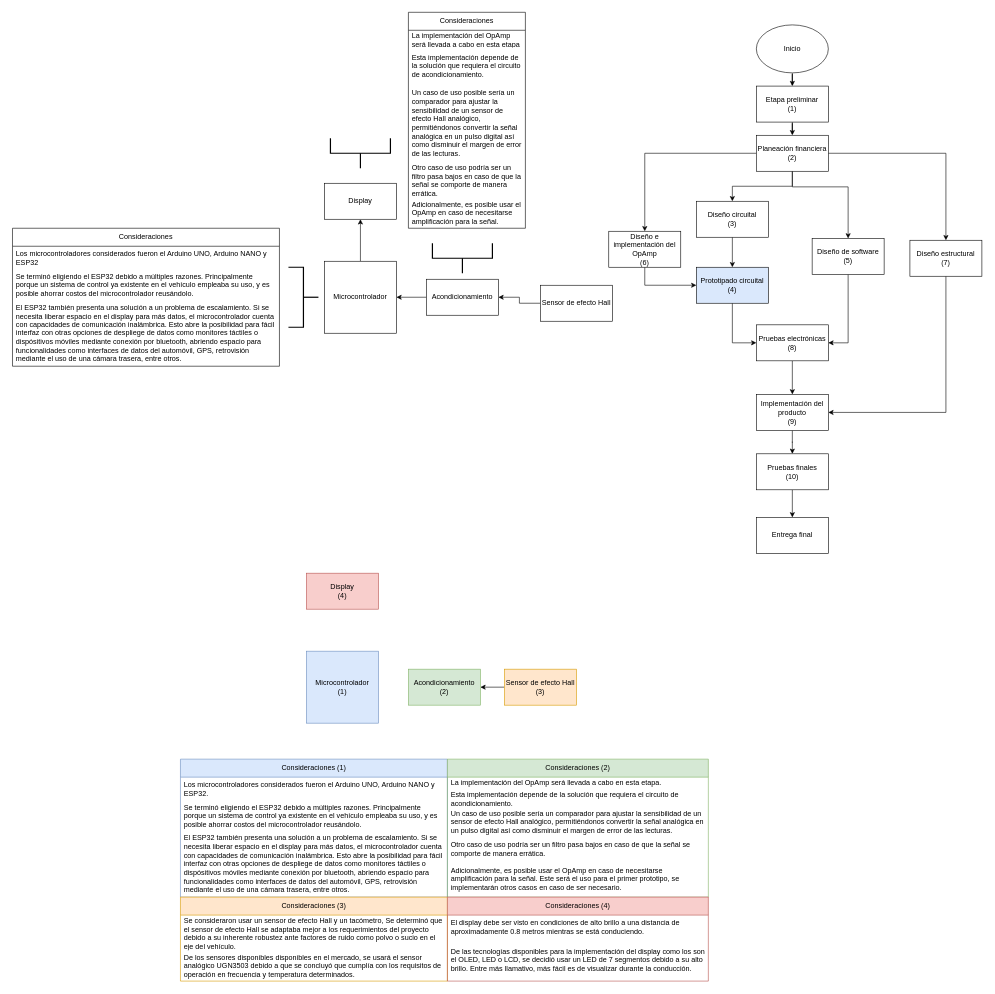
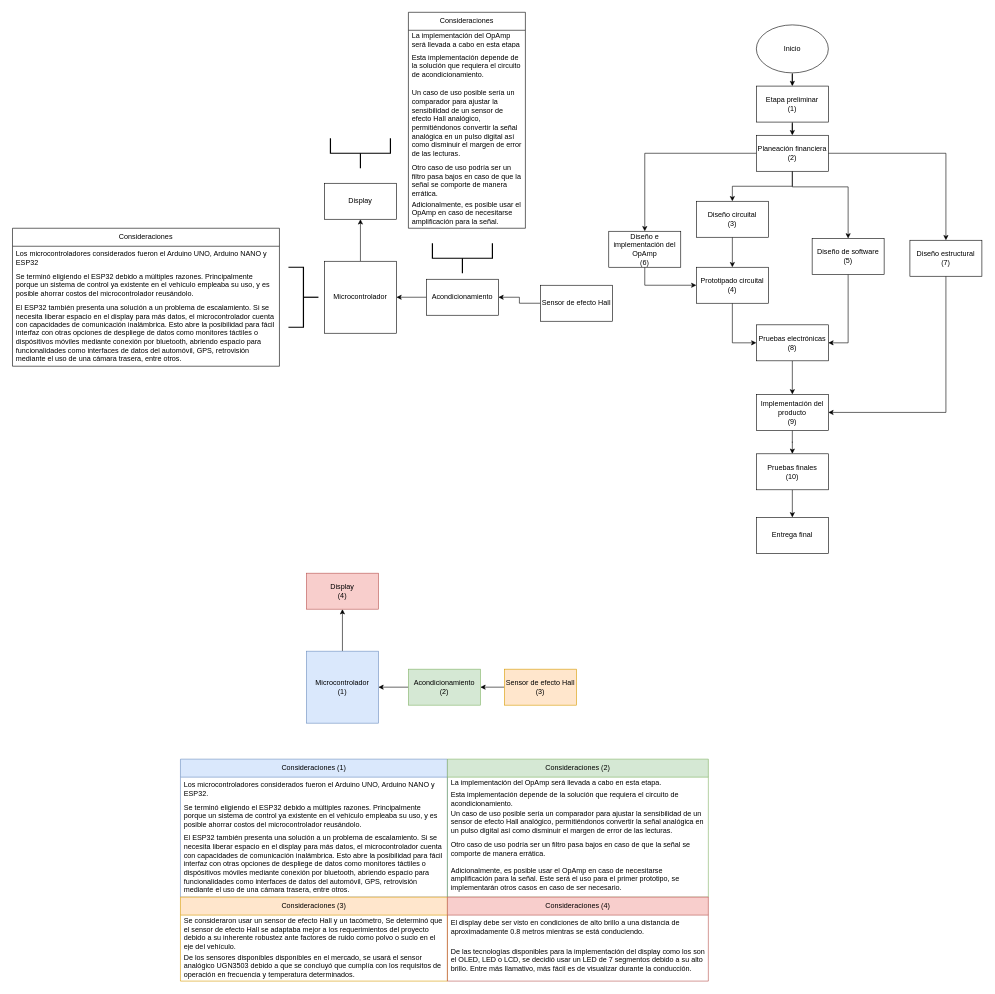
  <mxCell id="0" />
  <mxCell id="1" parent="0" />
  <mxCell id="2" style="edgeStyle=orthogonalEdgeStyle;rounded=0;orthogonalLoop=1;jettySize=auto;html=1;exitX=0.5;exitY=1;exitDx=0;exitDy=0;" edge="1" parent="1" source="3" target="60"><mxGeometry relative="1" as="geometry" /></mxCell>
  <mxCell id="3" value="Etapa preliminar&lt;div&gt;(1)&lt;/div&gt;" style="rounded=0;whiteSpace=wrap;html=1;" vertex="1" parent="1"><mxGeometry x="1260" y="143" width="120" height="60" as="geometry" /></mxCell>
  <mxCell id="4" style="edgeStyle=orthogonalEdgeStyle;rounded=0;orthogonalLoop=1;jettySize=auto;html=1;entryX=1;entryY=0.5;entryDx=0;entryDy=0;" edge="1" parent="1" source="5" target="64"><mxGeometry relative="1" as="geometry"><mxPoint x="1420" y="445" as="targetPoint" /></mxGeometry></mxCell>
  <mxCell id="5" value="Diseño de software&lt;div&gt;(5)&lt;/div&gt;" style="rounded=0;whiteSpace=wrap;html=1;" vertex="1" parent="1"><mxGeometry x="1353" y="397" width="120" height="60" as="geometry" /></mxCell>
  <mxCell id="6" style="edgeStyle=orthogonalEdgeStyle;rounded=0;orthogonalLoop=1;jettySize=auto;html=1;entryX=0.5;entryY=0;entryDx=0;entryDy=0;" edge="1" parent="1" source="7" target="9"><mxGeometry relative="1" as="geometry" /></mxCell>
  <mxCell id="7" value="Diseño circuital&lt;div&gt;(3)&lt;/div&gt;" style="rounded=0;whiteSpace=wrap;html=1;" vertex="1" parent="1"><mxGeometry x="1160" y="335" width="120" height="60" as="geometry" /></mxCell>
  <mxCell id="8" style="edgeStyle=orthogonalEdgeStyle;rounded=0;orthogonalLoop=1;jettySize=auto;html=1;entryX=0;entryY=0.5;entryDx=0;entryDy=0;" edge="1" parent="1" source="9" target="64"><mxGeometry relative="1" as="geometry" /></mxCell>
- <mxCell id="9" value="Prototipado circuital&lt;div&gt;(4)&lt;/div&gt;" style="rounded=0;whiteSpace=wrap;html=1;fillColor=#dae8fc;" vertex="1" parent="1"><mxGeometry x="1160" y="445" width="120" height="60" as="geometry" /></mxCell>
+ <mxCell id="9" value="Prototipado circuital&lt;div&gt;(4)&lt;/div&gt;" style="rounded=0;whiteSpace=wrap;html=1;" vertex="1" parent="1"><mxGeometry x="1160" y="445" width="120" height="60" as="geometry" /></mxCell>
  <mxCell id="10" style="edgeStyle=orthogonalEdgeStyle;rounded=0;orthogonalLoop=1;jettySize=auto;html=1;entryX=0.5;entryY=0;entryDx=0;entryDy=0;" edge="1" parent="1" source="11" target="12"><mxGeometry relative="1" as="geometry" /></mxCell>
  <mxCell id="11" value="Pruebas finales&lt;div&gt;(10)&lt;/div&gt;" style="rounded=0;whiteSpace=wrap;html=1;" vertex="1" parent="1"><mxGeometry x="1260" y="756" width="120" height="60" as="geometry" /></mxCell>
  <mxCell id="12" value="Entrega final" style="rounded=0;whiteSpace=wrap;html=1;" vertex="1" parent="1"><mxGeometry x="1260" y="862" width="120" height="60" as="geometry" /></mxCell>
  <mxCell id="13" style="edgeStyle=orthogonalEdgeStyle;rounded=0;orthogonalLoop=1;jettySize=auto;html=1;entryX=0.5;entryY=1;entryDx=0;entryDy=0;" edge="1" parent="1" source="14" target="15"><mxGeometry relative="1" as="geometry" /></mxCell>
  <mxCell id="14" value="Microcontrolador" style="rounded=0;whiteSpace=wrap;html=1;" vertex="1" parent="1"><mxGeometry x="540" y="435" width="120" height="120" as="geometry" /></mxCell>
  <mxCell id="15" value="Display" style="rounded=0;whiteSpace=wrap;html=1;" vertex="1" parent="1"><mxGeometry x="540" y="305" width="120" height="60" as="geometry" /></mxCell>
  <mxCell id="16" style="edgeStyle=orthogonalEdgeStyle;rounded=0;orthogonalLoop=1;jettySize=auto;html=1;entryX=1;entryY=0.5;entryDx=0;entryDy=0;" edge="1" parent="1" source="17" target="14"><mxGeometry relative="1" as="geometry" /></mxCell>
  <mxCell id="17" value="Acondicionamiento" style="rounded=0;whiteSpace=wrap;html=1;" vertex="1" parent="1"><mxGeometry x="710" y="465" width="120" height="60" as="geometry" /></mxCell>
  <mxCell id="18" style="edgeStyle=orthogonalEdgeStyle;rounded=0;orthogonalLoop=1;jettySize=auto;html=1;entryX=1;entryY=0.5;entryDx=0;entryDy=0;" edge="1" parent="1" source="19" target="17"><mxGeometry relative="1" as="geometry" /></mxCell>
  <mxCell id="19" value="Sensor de efecto Hall" style="rounded=0;whiteSpace=wrap;html=1;" vertex="1" parent="1"><mxGeometry x="900" y="475" width="120" height="60" as="geometry" /></mxCell>
  <mxCell id="20" value="Consideraciones" style="swimlane;fontStyle=0;childLayout=stackLayout;horizontal=1;startSize=30;horizontalStack=0;resizeParent=1;resizeParentMax=0;resizeLast=0;collapsible=1;marginBottom=0;whiteSpace=wrap;html=1;" vertex="1" parent="1"><mxGeometry x="20" y="380" width="445" height="230" as="geometry"><mxRectangle x="-325" y="480" width="130" height="30" as="alternateBounds" /></mxGeometry></mxCell>
  <mxCell id="21" value="Los microcontroladores considerados fueron el Arduino UNO, Arduino NANO y ESP32" style="text;strokeColor=none;fillColor=none;align=left;verticalAlign=middle;spacingLeft=4;spacingRight=4;overflow=hidden;points=[[0,0.5],[1,0.5]];portConstraint=eastwest;rotatable=0;whiteSpace=wrap;html=1;" vertex="1" parent="20"><mxGeometry y="30" width="445" height="40" as="geometry" /></mxCell>
  <mxCell id="22" value="Se terminó eligiendo el ESP32 debido a múltiples razones. Principalmente porque un sistema de control ya existente en el vehículo empleaba su uso, y es posible ahorrar costos del microcontrolador reusándolo." style="text;strokeColor=none;fillColor=none;align=left;verticalAlign=middle;spacingLeft=4;spacingRight=4;overflow=hidden;points=[[0,0.5],[1,0.5]];portConstraint=eastwest;rotatable=0;whiteSpace=wrap;html=1;" vertex="1" parent="20"><mxGeometry y="70" width="445" height="50" as="geometry" /></mxCell>
  <mxCell id="23" value="El ESP32 también presenta una solución a un problema de escalamiento. Si se necesita liberar espacio en el display para más datos, el microcontrolador cuenta con capacidades de comunicación inalámbrica. Esto abre la posibilidad para fácil interfaz con otras opciones de despliege de datos como monitores táctiles o dispósitivos móviles mediante conexión por bluetooth, abriendo espacio para funcionalidades como interfaces de datos del automóvil, GPS, retrovisión mediante el uso de una cámara trasera, entre otros." style="text;strokeColor=none;fillColor=none;align=left;verticalAlign=middle;spacingLeft=4;spacingRight=4;overflow=hidden;points=[[0,0.5],[1,0.5]];portConstraint=eastwest;rotatable=0;whiteSpace=wrap;html=1;" vertex="1" parent="20"><mxGeometry y="120" width="445" height="110" as="geometry" /></mxCell>
  <mxCell id="24" value="" style="strokeWidth=2;html=1;shape=mxgraph.flowchart.annotation_2;align=left;labelPosition=right;pointerEvents=1;direction=west;" vertex="1" parent="1"><mxGeometry x="480" y="445" width="50" height="100" as="geometry" /></mxCell>
  <mxCell id="25" value="Consideraciones" style="swimlane;fontStyle=0;childLayout=stackLayout;horizontal=1;startSize=30;horizontalStack=0;resizeParent=1;resizeParentMax=0;resizeLast=0;collapsible=1;marginBottom=0;whiteSpace=wrap;html=1;" vertex="1" parent="1"><mxGeometry x="680" y="20" width="195" height="360" as="geometry"><mxRectangle x="-155" y="480" width="130" height="30" as="alternateBounds" /></mxGeometry></mxCell>
  <mxCell id="26" value="La implementación del OpAmp será llevada a cabo en esta etapa" style="text;strokeColor=none;fillColor=none;align=left;verticalAlign=middle;spacingLeft=4;spacingRight=4;overflow=hidden;points=[[0,0.5],[1,0.5]];portConstraint=eastwest;rotatable=0;whiteSpace=wrap;html=1;" vertex="1" parent="25"><mxGeometry y="30" width="195" height="30" as="geometry" /></mxCell>
  <mxCell id="27" value="Esta implementación depende de la solución que requiera el circuito de acondicionamiento." style="text;strokeColor=none;fillColor=none;align=left;verticalAlign=middle;spacingLeft=4;spacingRight=4;overflow=hidden;points=[[0,0.5],[1,0.5]];portConstraint=eastwest;rotatable=0;whiteSpace=wrap;html=1;" vertex="1" parent="25"><mxGeometry y="60" width="195" height="60" as="geometry" /></mxCell>
  <mxCell id="28" value="Un caso de uso posible sería un comparador para ajustar la sensibilidad de un sensor de efecto Hall analógico, permitiéndonos convertir la señal analógica en un pulso digital así como disminuir el margen de error de las lecturas." style="text;strokeColor=none;fillColor=none;align=left;verticalAlign=middle;spacingLeft=4;spacingRight=4;overflow=hidden;points=[[0,0.5],[1,0.5]];portConstraint=eastwest;rotatable=0;whiteSpace=wrap;html=1;" vertex="1" parent="25"><mxGeometry y="120" width="195" height="130" as="geometry" /></mxCell>
  <mxCell id="29" value="Otro caso de uso podría ser un filtro pasa bajos en caso de que la señal se comporte de manera errática." style="text;strokeColor=none;fillColor=none;align=left;verticalAlign=middle;spacingLeft=4;spacingRight=4;overflow=hidden;points=[[0,0.5],[1,0.5]];portConstraint=eastwest;rotatable=0;whiteSpace=wrap;html=1;" vertex="1" parent="25"><mxGeometry y="250" width="195" height="60" as="geometry" /></mxCell>
  <mxCell id="30" value="Adicionalmente, es posible usar el OpAmp en caso de necesitarse amplificación para la señal." style="text;strokeColor=none;fillColor=none;align=left;verticalAlign=middle;spacingLeft=4;spacingRight=4;overflow=hidden;points=[[0,0.5],[1,0.5]];portConstraint=eastwest;rotatable=0;whiteSpace=wrap;html=1;" vertex="1" parent="25"><mxGeometry y="310" width="195" height="50" as="geometry" /></mxCell>
  <mxCell id="31" value="" style="strokeWidth=2;html=1;shape=mxgraph.flowchart.annotation_2;align=left;labelPosition=right;pointerEvents=1;direction=north;" vertex="1" parent="1"><mxGeometry x="720" y="405" width="100" height="50" as="geometry" /></mxCell>
  <mxCell id="32" value="" style="strokeWidth=2;html=1;shape=mxgraph.flowchart.annotation_2;align=left;labelPosition=right;pointerEvents=1;direction=north;" vertex="1" parent="1"><mxGeometry x="550" y="230" width="100" height="50" as="geometry" /></mxCell>
+ <mxCell id="33" style="edgeStyle=orthogonalEdgeStyle;rounded=0;orthogonalLoop=1;jettySize=auto;html=1;entryX=0.5;entryY=1;entryDx=0;entryDy=0;" edge="1" parent="1" source="34" target="35"><mxGeometry relative="1" as="geometry" /></mxCell>
  <mxCell id="34" value="Microcontrolador&lt;div&gt;(1)&lt;/div&gt;" style="rounded=0;whiteSpace=wrap;html=1;fillColor=#dae8fc;strokeColor=#6c8ebf;" vertex="1" parent="1"><mxGeometry x="510" y="1085" width="120" height="120" as="geometry" /></mxCell>
  <mxCell id="35" value="Display&lt;div&gt;(4)&lt;/div&gt;" style="rounded=0;whiteSpace=wrap;html=1;fillColor=#f8cecc;strokeColor=#b85450;" vertex="1" parent="1"><mxGeometry x="510" y="955" width="120" height="60" as="geometry" /></mxCell>
+ <mxCell id="36" style="edgeStyle=orthogonalEdgeStyle;rounded=0;orthogonalLoop=1;jettySize=auto;html=1;entryX=1;entryY=0.5;entryDx=0;entryDy=0;" edge="1" parent="1" source="37" target="34"><mxGeometry relative="1" as="geometry" /></mxCell>
  <mxCell id="37" value="Acondicionamiento&lt;div&gt;(2)&lt;/div&gt;" style="rounded=0;whiteSpace=wrap;html=1;fillColor=#d5e8d4;strokeColor=#82b366;" vertex="1" parent="1"><mxGeometry x="680" y="1115" width="120" height="60" as="geometry" /></mxCell>
  <mxCell id="38" style="edgeStyle=orthogonalEdgeStyle;rounded=0;orthogonalLoop=1;jettySize=auto;html=1;entryX=1;entryY=0.5;entryDx=0;entryDy=0;" edge="1" parent="1" source="39" target="37"><mxGeometry relative="1" as="geometry" /></mxCell>
  <mxCell id="39" value="Sensor de efecto Hall&lt;div&gt;(3)&lt;/div&gt;" style="rounded=0;whiteSpace=wrap;html=1;fillColor=#ffe6cc;strokeColor=#d79b00;" vertex="1" parent="1"><mxGeometry x="840" y="1115" width="120" height="60" as="geometry" /></mxCell>
  <mxCell id="40" value="Consideraciones (1)" style="swimlane;fontStyle=0;childLayout=stackLayout;horizontal=1;startSize=30;horizontalStack=0;resizeParent=1;resizeParentMax=0;resizeLast=0;collapsible=1;marginBottom=0;whiteSpace=wrap;html=1;fillColor=#dae8fc;strokeColor=#6c8ebf;" vertex="1" parent="1"><mxGeometry x="300" y="1265" width="445" height="230" as="geometry"><mxRectangle x="-325" y="480" width="130" height="30" as="alternateBounds" /></mxGeometry></mxCell>
  <mxCell id="41" value="Los microcontroladores considerados fueron el Arduino UNO, Arduino NANO y ESP32." style="text;strokeColor=none;fillColor=none;align=left;verticalAlign=middle;spacingLeft=4;spacingRight=4;overflow=hidden;points=[[0,0.5],[1,0.5]];portConstraint=eastwest;rotatable=0;whiteSpace=wrap;html=1;" vertex="1" parent="40"><mxGeometry y="30" width="445" height="40" as="geometry" /></mxCell>
  <mxCell id="42" value="Se terminó eligiendo el ESP32 debido a múltiples razones. Principalmente porque un sistema de control ya existente en el vehículo empleaba su uso, y es posible ahorrar costos del microcontrolador reusándolo." style="text;strokeColor=none;fillColor=none;align=left;verticalAlign=middle;spacingLeft=4;spacingRight=4;overflow=hidden;points=[[0,0.5],[1,0.5]];portConstraint=eastwest;rotatable=0;whiteSpace=wrap;html=1;" vertex="1" parent="40"><mxGeometry y="70" width="445" height="50" as="geometry" /></mxCell>
  <mxCell id="43" value="El ESP32 también presenta una solución a un problema de escalamiento. Si se necesita liberar espacio en el display para más datos, el microcontrolador cuenta con capacidades de comunicación inalámbrica. Esto abre la posibilidad para fácil interfaz con otras opciones de despliege de datos como monitores táctiles o dispósitivos móviles mediante conexión por bluetooth, abriendo espacio para funcionalidades como interfaces de datos del automóvil, GPS, retrovisión mediante el uso de una cámara trasera, entre otros." style="text;strokeColor=none;fillColor=none;align=left;verticalAlign=middle;spacingLeft=4;spacingRight=4;overflow=hidden;points=[[0,0.5],[1,0.5]];portConstraint=eastwest;rotatable=0;whiteSpace=wrap;html=1;" vertex="1" parent="40"><mxGeometry y="120" width="445" height="110" as="geometry" /></mxCell>
  <mxCell id="44" value="Consideraciones (2)" style="swimlane;fontStyle=0;childLayout=stackLayout;horizontal=1;startSize=30;horizontalStack=0;resizeParent=1;resizeParentMax=0;resizeLast=0;collapsible=1;marginBottom=0;whiteSpace=wrap;html=1;fillColor=#d5e8d4;strokeColor=#82b366;" vertex="1" parent="1"><mxGeometry x="745" y="1265" width="435" height="230" as="geometry"><mxRectangle x="-155" y="480" width="130" height="30" as="alternateBounds" /></mxGeometry></mxCell>
  <mxCell id="45" value="La implementación del OpAmp será llevada a cabo en esta etapa." style="text;strokeColor=none;fillColor=none;align=left;verticalAlign=middle;spacingLeft=4;spacingRight=4;overflow=hidden;points=[[0,0.5],[1,0.5]];portConstraint=eastwest;rotatable=0;whiteSpace=wrap;html=1;" vertex="1" parent="44"><mxGeometry y="30" width="435" height="20" as="geometry" /></mxCell>
  <mxCell id="46" value="Esta implementación depende de la solución que requiera el circuito de acondicionamiento." style="text;strokeColor=none;fillColor=none;align=left;verticalAlign=middle;spacingLeft=4;spacingRight=4;overflow=hidden;points=[[0,0.5],[1,0.5]];portConstraint=eastwest;rotatable=0;whiteSpace=wrap;html=1;" vertex="1" parent="44"><mxGeometry y="50" width="435" height="30" as="geometry" /></mxCell>
  <mxCell id="47" value="Un caso de uso posible sería un comparador para ajustar la sensibilidad de un sensor de efecto Hall analógico, permitiéndonos convertir la señal analógica en un pulso digital así como disminuir el margen de error de las lecturas." style="text;strokeColor=none;fillColor=none;align=left;verticalAlign=middle;spacingLeft=4;spacingRight=4;overflow=hidden;points=[[0,0.5],[1,0.5]];portConstraint=eastwest;rotatable=0;whiteSpace=wrap;html=1;" vertex="1" parent="44"><mxGeometry y="80" width="435" height="50" as="geometry" /></mxCell>
  <mxCell id="48" value="Otro caso de uso podría ser un filtro pasa bajos en caso de que la señal se comporte de manera errática." style="text;strokeColor=none;fillColor=none;align=left;verticalAlign=middle;spacingLeft=4;spacingRight=4;overflow=hidden;points=[[0,0.5],[1,0.5]];portConstraint=eastwest;rotatable=0;whiteSpace=wrap;html=1;" vertex="1" parent="44"><mxGeometry y="130" width="435" height="40" as="geometry" /></mxCell>
  <mxCell id="49" value="Adicionalmente, es posible usar el OpAmp en caso de necesitarse amplificación para la señal. Este será el uso para el primer prototipo, se implementarán otros casos en caso de ser necesario." style="text;strokeColor=none;fillColor=none;align=left;verticalAlign=middle;spacingLeft=4;spacingRight=4;overflow=hidden;points=[[0,0.5],[1,0.5]];portConstraint=eastwest;rotatable=0;whiteSpace=wrap;html=1;" vertex="1" parent="44"><mxGeometry y="170" width="435" height="60" as="geometry" /></mxCell>
  <mxCell id="50" value="Consideraciones (3)" style="swimlane;fontStyle=0;childLayout=stackLayout;horizontal=1;startSize=30;horizontalStack=0;resizeParent=1;resizeParentMax=0;resizeLast=0;collapsible=1;marginBottom=0;whiteSpace=wrap;html=1;fillColor=#ffe6cc;strokeColor=#d79b00;" vertex="1" parent="1"><mxGeometry x="300" y="1495" width="445" height="140" as="geometry"><mxRectangle x="-325" y="480" width="130" height="30" as="alternateBounds" /></mxGeometry></mxCell>
  <mxCell id="51" value="Se consideraron usar un sensor de efecto Hall y un tacómetro, Se determinó que el sensor de efecto Hall se adaptaba mejor a los requerimientos del proyecto debido a su inherente robustez ante factores de ruido como polvo o sucio en el eje del vehículo." style="text;strokeColor=none;fillColor=none;align=left;verticalAlign=middle;spacingLeft=4;spacingRight=4;overflow=hidden;points=[[0,0.5],[1,0.5]];portConstraint=eastwest;rotatable=0;whiteSpace=wrap;html=1;" vertex="1" parent="50"><mxGeometry y="30" width="445" height="60" as="geometry" /></mxCell>
  <mxCell id="52" value="De los sensores disponibles disponibles en el mercado, se usará el sensor analógico UGN3503 debido a que se concluyó que cumplía con los requisitos de operación en frecuencia y temperatura determinados." style="text;strokeColor=none;fillColor=none;align=left;verticalAlign=middle;spacingLeft=4;spacingRight=4;overflow=hidden;points=[[0,0.5],[1,0.5]];portConstraint=eastwest;rotatable=0;whiteSpace=wrap;html=1;" vertex="1" parent="50"><mxGeometry y="90" width="445" height="50" as="geometry" /></mxCell>
  <mxCell id="53" value="Consideraciones (4)" style="swimlane;fontStyle=0;childLayout=stackLayout;horizontal=1;startSize=30;horizontalStack=0;resizeParent=1;resizeParentMax=0;resizeLast=0;collapsible=1;marginBottom=0;whiteSpace=wrap;html=1;fillColor=#f8cecc;strokeColor=#b85450;" vertex="1" parent="1"><mxGeometry x="745" y="1495" width="435" height="140" as="geometry"><mxRectangle x="-325" y="480" width="130" height="30" as="alternateBounds" /></mxGeometry></mxCell>
  <mxCell id="54" value="El display debe ser visto en condiciones de alto brillo a una distancia de aproximadamente 0.8 metros mientras se está conduciendo." style="text;strokeColor=none;fillColor=none;align=left;verticalAlign=middle;spacingLeft=4;spacingRight=4;overflow=hidden;points=[[0,0.5],[1,0.5]];portConstraint=eastwest;rotatable=0;whiteSpace=wrap;html=1;" vertex="1" parent="53"><mxGeometry y="30" width="435" height="40" as="geometry" /></mxCell>
  <mxCell id="55" value="De las tecnologías disponibles para la implementación del display como los son el OLED, LED o LCD, se decidió usar un LED de 7 segmentos debido a su alto brillo. Entre más llamativo, más fácil es de visualizar durante la conducción." style="text;strokeColor=none;fillColor=none;align=left;verticalAlign=middle;spacingLeft=4;spacingRight=4;overflow=hidden;points=[[0,0.5],[1,0.5]];portConstraint=eastwest;rotatable=0;whiteSpace=wrap;html=1;" vertex="1" parent="53"><mxGeometry y="70" width="435" height="70" as="geometry" /></mxCell>
  <mxCell id="56" style="edgeStyle=orthogonalEdgeStyle;rounded=0;orthogonalLoop=1;jettySize=auto;html=1;entryX=0.5;entryY=0;entryDx=0;entryDy=0;" edge="1" parent="1" source="60" target="5"><mxGeometry relative="1" as="geometry"><Array as="points"><mxPoint x="1320" y="311" /><mxPoint x="1413" y="311" /></Array></mxGeometry></mxCell>
  <mxCell id="57" style="edgeStyle=orthogonalEdgeStyle;rounded=0;orthogonalLoop=1;jettySize=auto;html=1;entryX=0.5;entryY=0;entryDx=0;entryDy=0;" edge="1" parent="1" source="60" target="7"><mxGeometry relative="1" as="geometry" /></mxCell>
  <mxCell id="58" style="edgeStyle=orthogonalEdgeStyle;rounded=0;orthogonalLoop=1;jettySize=auto;html=1;entryX=0.5;entryY=0;entryDx=0;entryDy=0;" edge="1" parent="1" source="60" target="70"><mxGeometry relative="1" as="geometry" /></mxCell>
  <mxCell id="59" style="edgeStyle=orthogonalEdgeStyle;rounded=0;orthogonalLoop=1;jettySize=auto;html=1;" edge="1" parent="1" source="60" target="62"><mxGeometry relative="1" as="geometry" /></mxCell>
  <mxCell id="60" value="Planeación financiera&lt;div&gt;(2)&lt;/div&gt;" style="rounded=0;whiteSpace=wrap;html=1;" vertex="1" parent="1"><mxGeometry x="1260" y="225" width="120" height="60" as="geometry" /></mxCell>
  <mxCell id="61" style="edgeStyle=orthogonalEdgeStyle;rounded=0;orthogonalLoop=1;jettySize=auto;html=1;entryX=1;entryY=0.5;entryDx=0;entryDy=0;" edge="1" parent="1" source="62" target="66"><mxGeometry relative="1" as="geometry"><Array as="points"><mxPoint x="1576" y="687" /></Array></mxGeometry></mxCell>
  <mxCell id="62" value="Diseño estructural&lt;div&gt;(7)&lt;/div&gt;" style="rounded=0;whiteSpace=wrap;html=1;" vertex="1" parent="1"><mxGeometry x="1516" y="400" width="120" height="60" as="geometry" /></mxCell>
  <mxCell id="63" style="edgeStyle=orthogonalEdgeStyle;rounded=0;orthogonalLoop=1;jettySize=auto;html=1;" edge="1" parent="1" source="64" target="66"><mxGeometry relative="1" as="geometry" /></mxCell>
  <mxCell id="64" value="Pruebas electrónicas&lt;div&gt;(8)&lt;/div&gt;" style="rounded=0;whiteSpace=wrap;html=1;" vertex="1" parent="1"><mxGeometry x="1260" y="541" width="120" height="60" as="geometry" /></mxCell>
  <mxCell id="65" style="edgeStyle=orthogonalEdgeStyle;rounded=0;orthogonalLoop=1;jettySize=auto;html=1;entryX=0.5;entryY=0;entryDx=0;entryDy=0;" edge="1" parent="1" source="66" target="11"><mxGeometry relative="1" as="geometry" /></mxCell>
  <mxCell id="66" value="Implementación del producto&lt;div&gt;(9)&lt;/div&gt;" style="rounded=0;whiteSpace=wrap;html=1;" vertex="1" parent="1"><mxGeometry x="1260" y="657" width="120" height="60" as="geometry" /></mxCell>
  <mxCell id="67" style="edgeStyle=orthogonalEdgeStyle;rounded=0;orthogonalLoop=1;jettySize=auto;html=1;" edge="1" parent="1" source="68" target="3"><mxGeometry relative="1" as="geometry" /></mxCell>
  <mxCell id="68" value="Inicio" style="ellipse;whiteSpace=wrap;html=1;" vertex="1" parent="1"><mxGeometry x="1260" y="41" width="120" height="80" as="geometry" /></mxCell>
  <mxCell id="69" style="edgeStyle=orthogonalEdgeStyle;rounded=0;orthogonalLoop=1;jettySize=auto;html=1;exitX=0.5;exitY=1;exitDx=0;exitDy=0;entryX=0;entryY=0.5;entryDx=0;entryDy=0;" edge="1" parent="1" source="70" target="9"><mxGeometry relative="1" as="geometry" /></mxCell>
  <mxCell id="70" value="Diseño e implementación del OpAmp&lt;div&gt;(6)&lt;/div&gt;" style="rounded=0;whiteSpace=wrap;html=1;" vertex="1" parent="1"><mxGeometry x="1014" y="385" width="120" height="60" as="geometry" /></mxCell>
